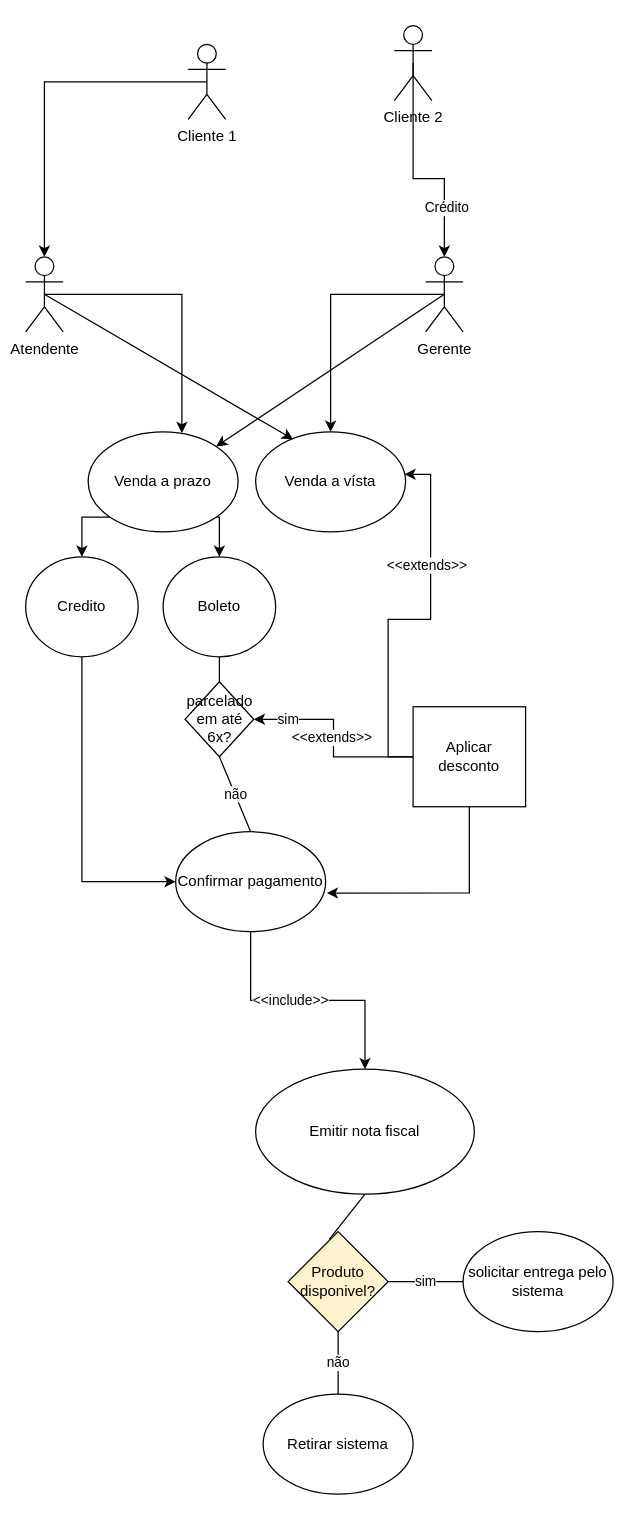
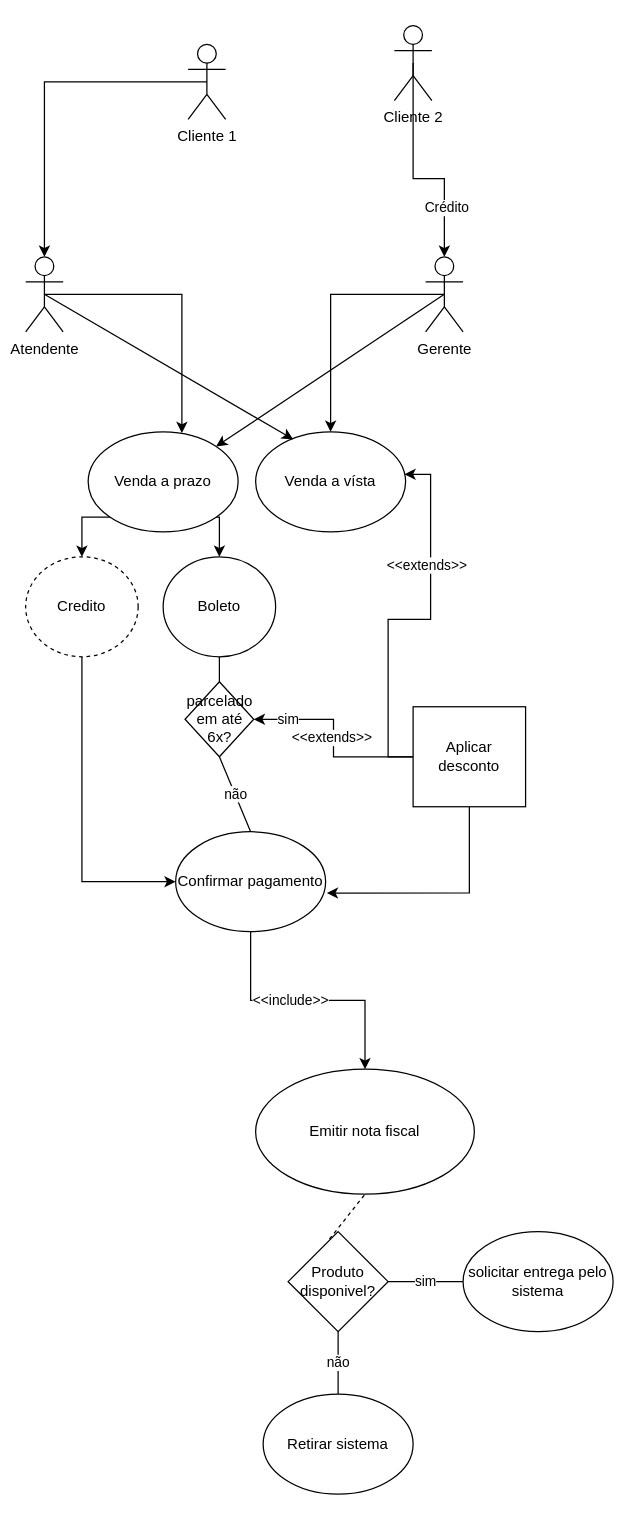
  <mxCell id="0" />
  <mxCell id="1" parent="0" />
  <mxCell id="2" style="edgeStyle=orthogonalEdgeStyle;rounded=0;orthogonalLoop=1;jettySize=auto;html=1;exitX=0.5;exitY=0.5;exitDx=0;exitDy=0;exitPerimeter=0;entryX=0.625;entryY=0.013;entryDx=0;entryDy=0;entryPerimeter=0;" edge="1" parent="1" source="3" target="8"><mxGeometry relative="1" as="geometry" /></mxCell>
  <mxCell id="3" value="Atendente" style="shape=umlActor;verticalLabelPosition=bottom;verticalAlign=top;html=1;outlineConnect=0;" vertex="1" parent="1"><mxGeometry x="20" y="205" width="30" height="60" as="geometry" /></mxCell>
  <mxCell id="4" style="edgeStyle=orthogonalEdgeStyle;rounded=0;orthogonalLoop=1;jettySize=auto;html=1;exitX=0.5;exitY=0.5;exitDx=0;exitDy=0;exitPerimeter=0;entryX=0.5;entryY=0;entryDx=0;entryDy=0;" edge="1" parent="1" source="5" target="14"><mxGeometry relative="1" as="geometry" /></mxCell>
  <mxCell id="5" value="Gerente&lt;br&gt;" style="shape=umlActor;verticalLabelPosition=bottom;verticalAlign=top;html=1;outlineConnect=0;" vertex="1" parent="1"><mxGeometry x="340" y="205" width="30" height="60" as="geometry" /></mxCell>
  <mxCell id="6" style="edgeStyle=orthogonalEdgeStyle;rounded=0;orthogonalLoop=1;jettySize=auto;html=1;exitX=0;exitY=1;exitDx=0;exitDy=0;entryX=0.5;entryY=0;entryDx=0;entryDy=0;strokeColor=default;" edge="1" parent="1" source="8" target="18"><mxGeometry relative="1" as="geometry" /></mxCell>
  <mxCell id="7" style="edgeStyle=orthogonalEdgeStyle;rounded=0;orthogonalLoop=1;jettySize=auto;html=1;exitX=1;exitY=1;exitDx=0;exitDy=0;entryX=0.5;entryY=0;entryDx=0;entryDy=0;strokeColor=default;" edge="1" parent="1" source="8" target="19"><mxGeometry relative="1" as="geometry" /></mxCell>
  <mxCell id="8" value="Venda a prazo" style="ellipse;whiteSpace=wrap;html=1;" vertex="1" parent="1"><mxGeometry x="70" y="345" width="120" height="80" as="geometry" /></mxCell>
  <mxCell id="9" style="edgeStyle=orthogonalEdgeStyle;rounded=0;orthogonalLoop=1;jettySize=auto;html=1;exitX=0.5;exitY=0.5;exitDx=0;exitDy=0;exitPerimeter=0;entryX=0.5;entryY=0;entryDx=0;entryDy=0;entryPerimeter=0;" edge="1" parent="1" source="10" target="3"><mxGeometry relative="1" as="geometry" /></mxCell>
  <mxCell id="10" value="Cliente 1" style="shape=umlActor;verticalLabelPosition=bottom;verticalAlign=top;html=1;outlineConnect=0;" vertex="1" parent="1"><mxGeometry x="150" y="35" width="30" height="60" as="geometry" /></mxCell>
  <mxCell id="11" style="edgeStyle=orthogonalEdgeStyle;rounded=0;orthogonalLoop=1;jettySize=auto;html=1;exitX=0.5;exitY=0.5;exitDx=0;exitDy=0;exitPerimeter=0;entryX=0.5;entryY=0;entryDx=0;entryDy=0;entryPerimeter=0;" edge="1" parent="1" source="13" target="5"><mxGeometry relative="1" as="geometry" /></mxCell>
  <mxCell id="12" value="Crédito" style="edgeLabel;html=1;align=center;verticalAlign=middle;resizable=0;points=[];" vertex="1" connectable="0" parent="11"><mxGeometry x="0.56" y="1" relative="1" as="geometry"><mxPoint as="offset" /></mxGeometry></mxCell>
  <mxCell id="13" value="Cliente 2" style="shape=umlActor;verticalLabelPosition=bottom;verticalAlign=top;html=1;outlineConnect=0;" vertex="1" parent="1"><mxGeometry x="315" y="20" width="30" height="60" as="geometry" /></mxCell>
  <mxCell id="14" value="Venda a vísta" style="ellipse;whiteSpace=wrap;html=1;" vertex="1" parent="1"><mxGeometry x="204" y="345" width="120" height="80" as="geometry" /></mxCell>
  <mxCell id="15" value="" style="endArrow=classic;html=1;rounded=0;entryX=1;entryY=0;entryDx=0;entryDy=0;exitX=0.5;exitY=0.5;exitDx=0;exitDy=0;exitPerimeter=0;" edge="1" parent="1" source="5" target="8"><mxGeometry width="50" height="50" relative="1" as="geometry"><mxPoint x="300" y="295" as="sourcePoint" /><mxPoint x="350" y="245" as="targetPoint" /></mxGeometry></mxCell>
  <mxCell id="16" value="" style="endArrow=classic;html=1;rounded=0;exitX=0.5;exitY=0.5;exitDx=0;exitDy=0;exitPerimeter=0;entryX=0.25;entryY=0.075;entryDx=0;entryDy=0;entryPerimeter=0;" edge="1" parent="1" source="3" target="14"><mxGeometry width="50" height="50" relative="1" as="geometry"><mxPoint x="300" y="295" as="sourcePoint" /><mxPoint x="350" y="245" as="targetPoint" /></mxGeometry></mxCell>
  <mxCell id="17" style="edgeStyle=orthogonalEdgeStyle;rounded=0;orthogonalLoop=1;jettySize=auto;html=1;strokeColor=default;targetPortConstraint=west;" edge="1" parent="1" source="18" target="28"><mxGeometry relative="1" as="geometry"><mxPoint x="65" y="755" as="targetPoint" /></mxGeometry></mxCell>
- <mxCell id="18" value="Credito" style="ellipse;whiteSpace=wrap;html=1;" vertex="1" parent="1"><mxGeometry x="20" y="445" width="90" height="80" as="geometry" /></mxCell>
+ <mxCell id="18" value="Credito" style="ellipse;whiteSpace=wrap;html=1;dashed=1;" vertex="1" parent="1"><mxGeometry x="20" y="445" width="90" height="80" as="geometry" /></mxCell>
  <mxCell id="19" value="Boleto" style="ellipse;whiteSpace=wrap;html=1;" vertex="1" parent="1"><mxGeometry x="130" y="445" width="90" height="80" as="geometry" /></mxCell>
  <mxCell id="20" value="sim" style="edgeStyle=orthogonalEdgeStyle;rounded=0;orthogonalLoop=1;jettySize=auto;html=1;entryX=1;entryY=0.5;entryDx=0;entryDy=0;strokeColor=default;" edge="1" parent="1" source="25" target="34"><mxGeometry x="0.651" relative="1" as="geometry"><mxPoint as="offset" /></mxGeometry></mxCell>
  <mxCell id="21" value="&amp;lt;&amp;lt;extends&amp;gt;&amp;gt;" style="edgeLabel;html=1;align=center;verticalAlign=middle;resizable=0;points=[];" vertex="1" connectable="0" parent="20"><mxGeometry x="0.103" y="1" relative="1" as="geometry"><mxPoint x="-1" y="8" as="offset" /></mxGeometry></mxCell>
  <mxCell id="22" style="edgeStyle=orthogonalEdgeStyle;rounded=0;orthogonalLoop=1;jettySize=auto;html=1;strokeColor=default;entryX=0.992;entryY=0.425;entryDx=0;entryDy=0;entryPerimeter=0;" edge="1" parent="1" source="25" target="14"><mxGeometry relative="1" as="geometry"><mxPoint x="375" y="365" as="targetPoint" /></mxGeometry></mxCell>
  <mxCell id="23" value="&amp;lt;&amp;lt;extends&amp;gt;&amp;gt;" style="edgeLabel;html=1;align=center;verticalAlign=middle;resizable=0;points=[];" vertex="1" connectable="0" parent="22"><mxGeometry x="0.382" y="4" relative="1" as="geometry"><mxPoint as="offset" /></mxGeometry></mxCell>
  <mxCell id="24" style="edgeStyle=orthogonalEdgeStyle;rounded=0;orthogonalLoop=1;jettySize=auto;html=1;entryX=1.008;entryY=0.613;entryDx=0;entryDy=0;entryPerimeter=0;strokeColor=default;sourcePortConstraint=south;" edge="1" parent="1" source="25" target="28"><mxGeometry relative="1" as="geometry" /></mxCell>
  <mxCell id="25" value="Aplicar desconto" style="whiteSpace=wrap;html=1;rounded=0;" vertex="1" parent="1"><mxGeometry x="330" y="565" width="90" height="80" as="geometry" /></mxCell>
  <mxCell id="26" style="edgeStyle=orthogonalEdgeStyle;rounded=0;orthogonalLoop=1;jettySize=auto;html=1;entryX=0.5;entryY=0;entryDx=0;entryDy=0;strokeColor=default;" edge="1" parent="1" source="28" target="29"><mxGeometry relative="1" as="geometry" /></mxCell>
  <mxCell id="27" value="&amp;lt;&amp;lt;include&amp;gt;&amp;gt;" style="edgeLabel;html=1;align=center;verticalAlign=middle;resizable=0;points=[];" vertex="1" connectable="0" parent="26"><mxGeometry x="-0.149" y="1" relative="1" as="geometry"><mxPoint as="offset" /></mxGeometry></mxCell>
  <mxCell id="28" value="Confirmar pagamento" style="ellipse;whiteSpace=wrap;html=1;" vertex="1" parent="1"><mxGeometry x="140" y="665" width="120" height="80" as="geometry" /></mxCell>
  <mxCell id="29" value="Emitir nota fiscal" style="ellipse;whiteSpace=wrap;html=1;" vertex="1" parent="1"><mxGeometry x="204" y="855" width="175" height="100" as="geometry" /></mxCell>
- <mxCell id="30" value="Produto disponivel?" style="rhombus;whiteSpace=wrap;html=1;fillColor=#fff2cc;" vertex="1" parent="1"><mxGeometry x="230" y="985" width="80" height="80" as="geometry" /></mxCell>
- <mxCell id="31" value="" style="endArrow=none;html=1;rounded=0;strokeColor=default;exitX=0.413;exitY=0.075;exitDx=0;exitDy=0;entryX=0.5;entryY=1;entryDx=0;entryDy=0;exitPerimeter=0;" edge="1" parent="1" source="30" target="29"><mxGeometry width="50" height="50" relative="1" as="geometry"><mxPoint x="300" y="955" as="sourcePoint" /><mxPoint x="350" y="905" as="targetPoint" /></mxGeometry></mxCell>
+ <mxCell id="30" value="Produto disponivel?" style="rhombus;whiteSpace=wrap;html=1;" vertex="1" parent="1"><mxGeometry x="230" y="985" width="80" height="80" as="geometry" /></mxCell>
+ <mxCell id="31" value="" style="endArrow=none;html=1;rounded=0;strokeColor=default;exitX=0.413;exitY=0.075;exitDx=0;exitDy=0;entryX=0.5;entryY=1;entryDx=0;entryDy=0;exitPerimeter=0;dashed=1;" edge="1" parent="1" source="30" target="29"><mxGeometry width="50" height="50" relative="1" as="geometry"><mxPoint x="300" y="955" as="sourcePoint" /><mxPoint x="350" y="905" as="targetPoint" /></mxGeometry></mxCell>
  <mxCell id="32" value="sim" style="endArrow=none;html=1;rounded=0;strokeColor=default;exitX=1;exitY=0.5;exitDx=0;exitDy=0;" edge="1" parent="1" source="30"><mxGeometry width="50" height="50" relative="1" as="geometry"><mxPoint x="300" y="955" as="sourcePoint" /><mxPoint x="370" y="1025" as="targetPoint" /></mxGeometry></mxCell>
  <mxCell id="33" value="não" style="endArrow=none;html=1;rounded=0;strokeColor=default;exitX=0.5;exitY=1;exitDx=0;exitDy=0;" edge="1" parent="1" source="30"><mxGeometry width="50" height="50" relative="1" as="geometry"><mxPoint x="300" y="955" as="sourcePoint" /><mxPoint x="270" y="1115" as="targetPoint" /></mxGeometry></mxCell>
  <mxCell id="34" value="parcelado em até 6x?" style="rhombus;whiteSpace=wrap;html=1;" vertex="1" parent="1"><mxGeometry x="147.5" y="545" width="55" height="60" as="geometry" /></mxCell>
  <mxCell id="35" value="" style="endArrow=none;html=1;rounded=0;strokeColor=default;exitX=0.5;exitY=0;exitDx=0;exitDy=0;entryX=0.5;entryY=1;entryDx=0;entryDy=0;" edge="1" parent="1" source="34" target="19"><mxGeometry width="50" height="50" relative="1" as="geometry"><mxPoint x="300" y="525" as="sourcePoint" /><mxPoint x="350" y="475" as="targetPoint" /></mxGeometry></mxCell>
  <mxCell id="36" value="não" style="endArrow=none;html=1;rounded=0;strokeColor=default;exitX=0.5;exitY=1;exitDx=0;exitDy=0;entryX=0.5;entryY=0;entryDx=0;entryDy=0;" edge="1" parent="1" source="34" target="28"><mxGeometry width="50" height="50" relative="1" as="geometry"><mxPoint x="300" y="525" as="sourcePoint" /><mxPoint x="350" y="475" as="targetPoint" /></mxGeometry></mxCell>
  <mxCell id="37" value="solicitar entrega pelo sistema" style="ellipse;whiteSpace=wrap;html=1;" vertex="1" parent="1"><mxGeometry x="370" y="985" width="120" height="80" as="geometry" /></mxCell>
  <mxCell id="38" value="Retirar sistema" style="ellipse;whiteSpace=wrap;html=1;" vertex="1" parent="1"><mxGeometry x="210" y="1115" width="120" height="80" as="geometry" /></mxCell>
